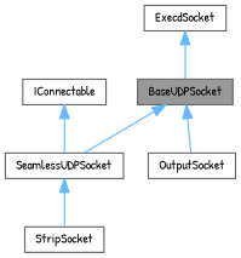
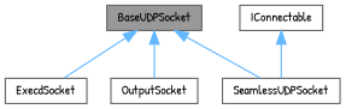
  digraph {
    fontname="Patrick Hand"
    node [color=gray40 fillcolor=white fontname="Patrick Hand" fontsize=10 shape=box style=filled]
    edge [color=steelblue1 dir=back fontname="Patrick Hand" fontsize=10 labelfontname=Helvetica labelfontsize=10 style=solid]
    n1 [fillcolor=grey60 fontcolor=black height=0.2 label=BaseUDPSocket width=0.4]
    n2 [height=0.2 label=ExecdSocket width=0.4]
    n3 [height=0.2 label=OutputSocket width=0.4]
    n4 [height=0.2 label=SeamlessUDPSocket width=0.4]
-   n5 [height=0.2 label=StripSocket width=0.4]
    n6 [height=0.2 label=IConnectable width=0.4]
-   n2 -> n1
+   n1 -> n2
    n1 -> n3
    n1 -> n4
-   n4 -> n5
    n6 -> n4
  }
